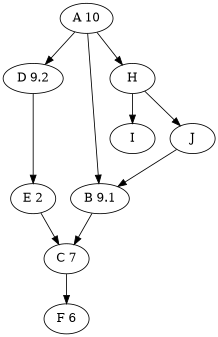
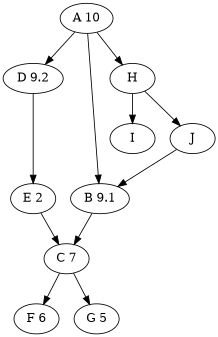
  digraph {
    n1 [label="A 10"]
    n2 [label="B 9.1"]
    n3 [label="D 9.2"]
    H
    n5 [label="C 7"]
    n6 [label="E 2"]
    I
    J
    n9 [label="F 6"]
+   n10 [label="G 5"]
    n1 -> n2
    n1 -> n3
    n1 -> H
    n2 -> n5
    n3 -> n6
    H -> I
    H -> J
    n5 -> n9
+   n5 -> n10
    n6 -> n5
    J -> n2
  }
